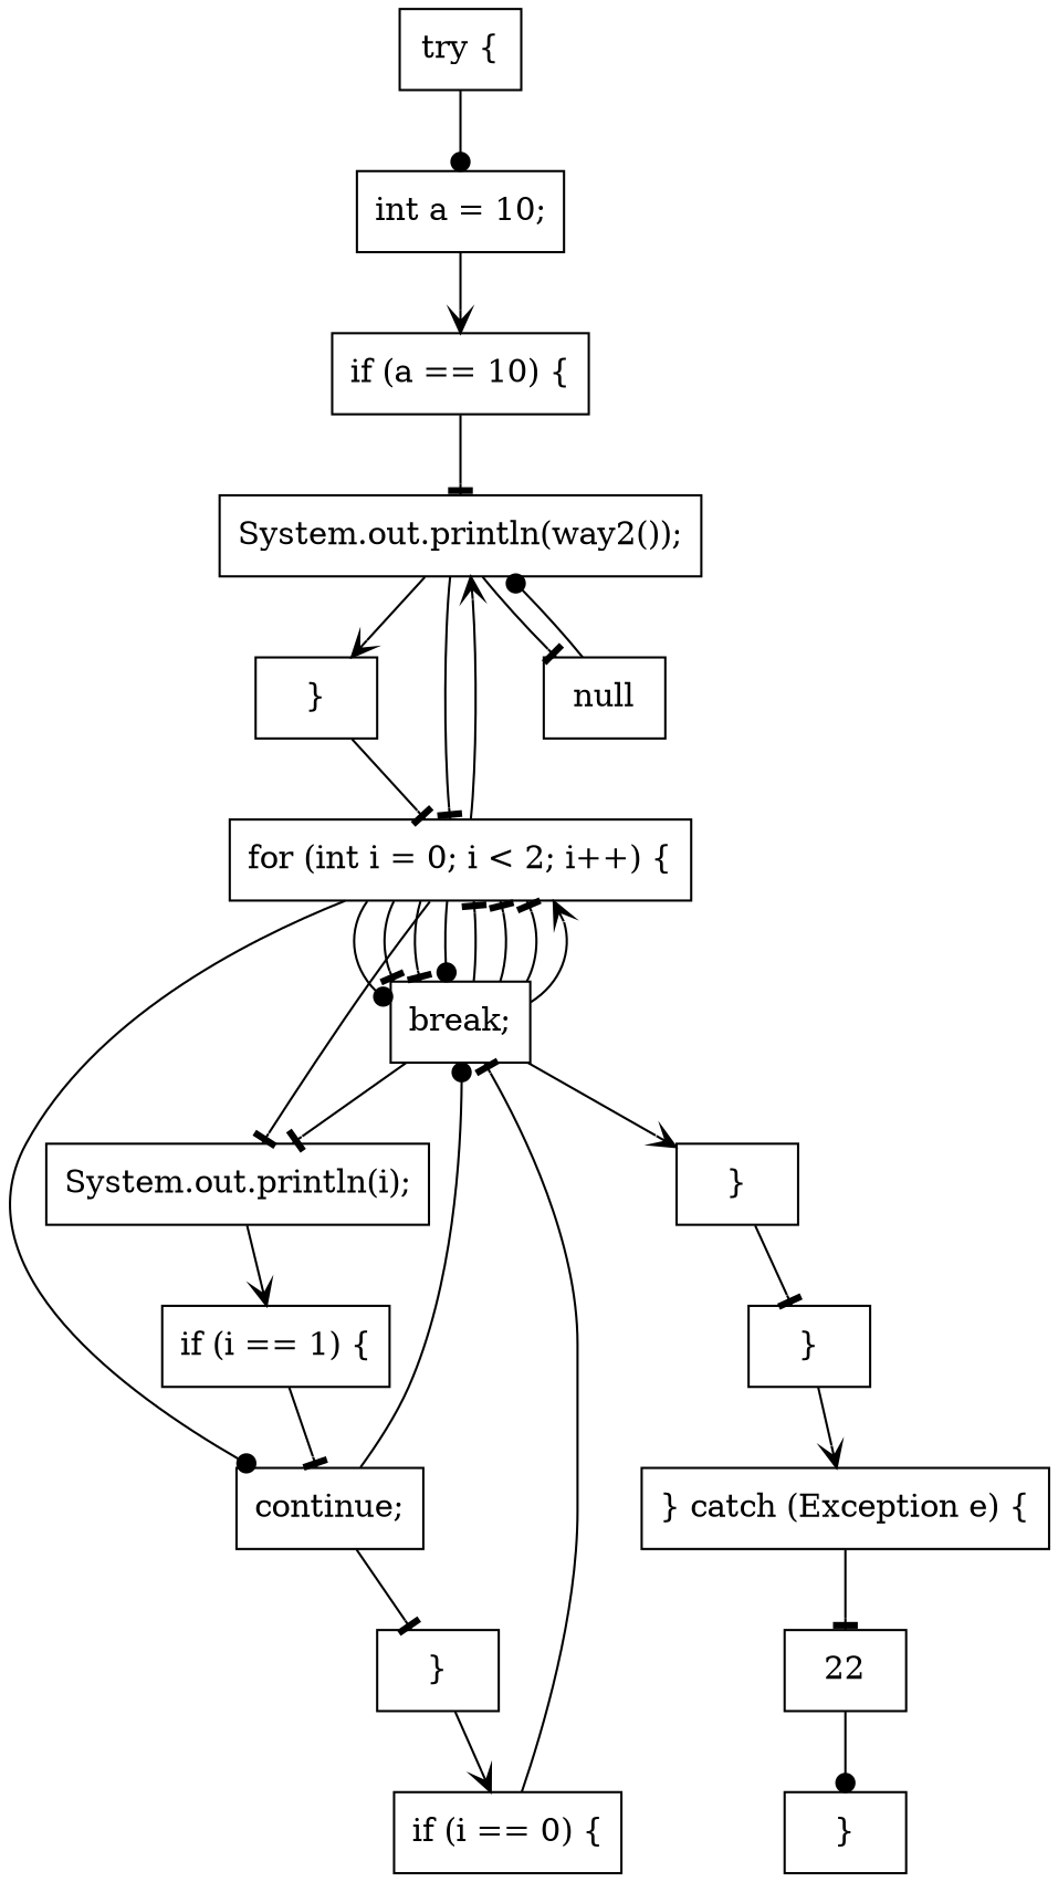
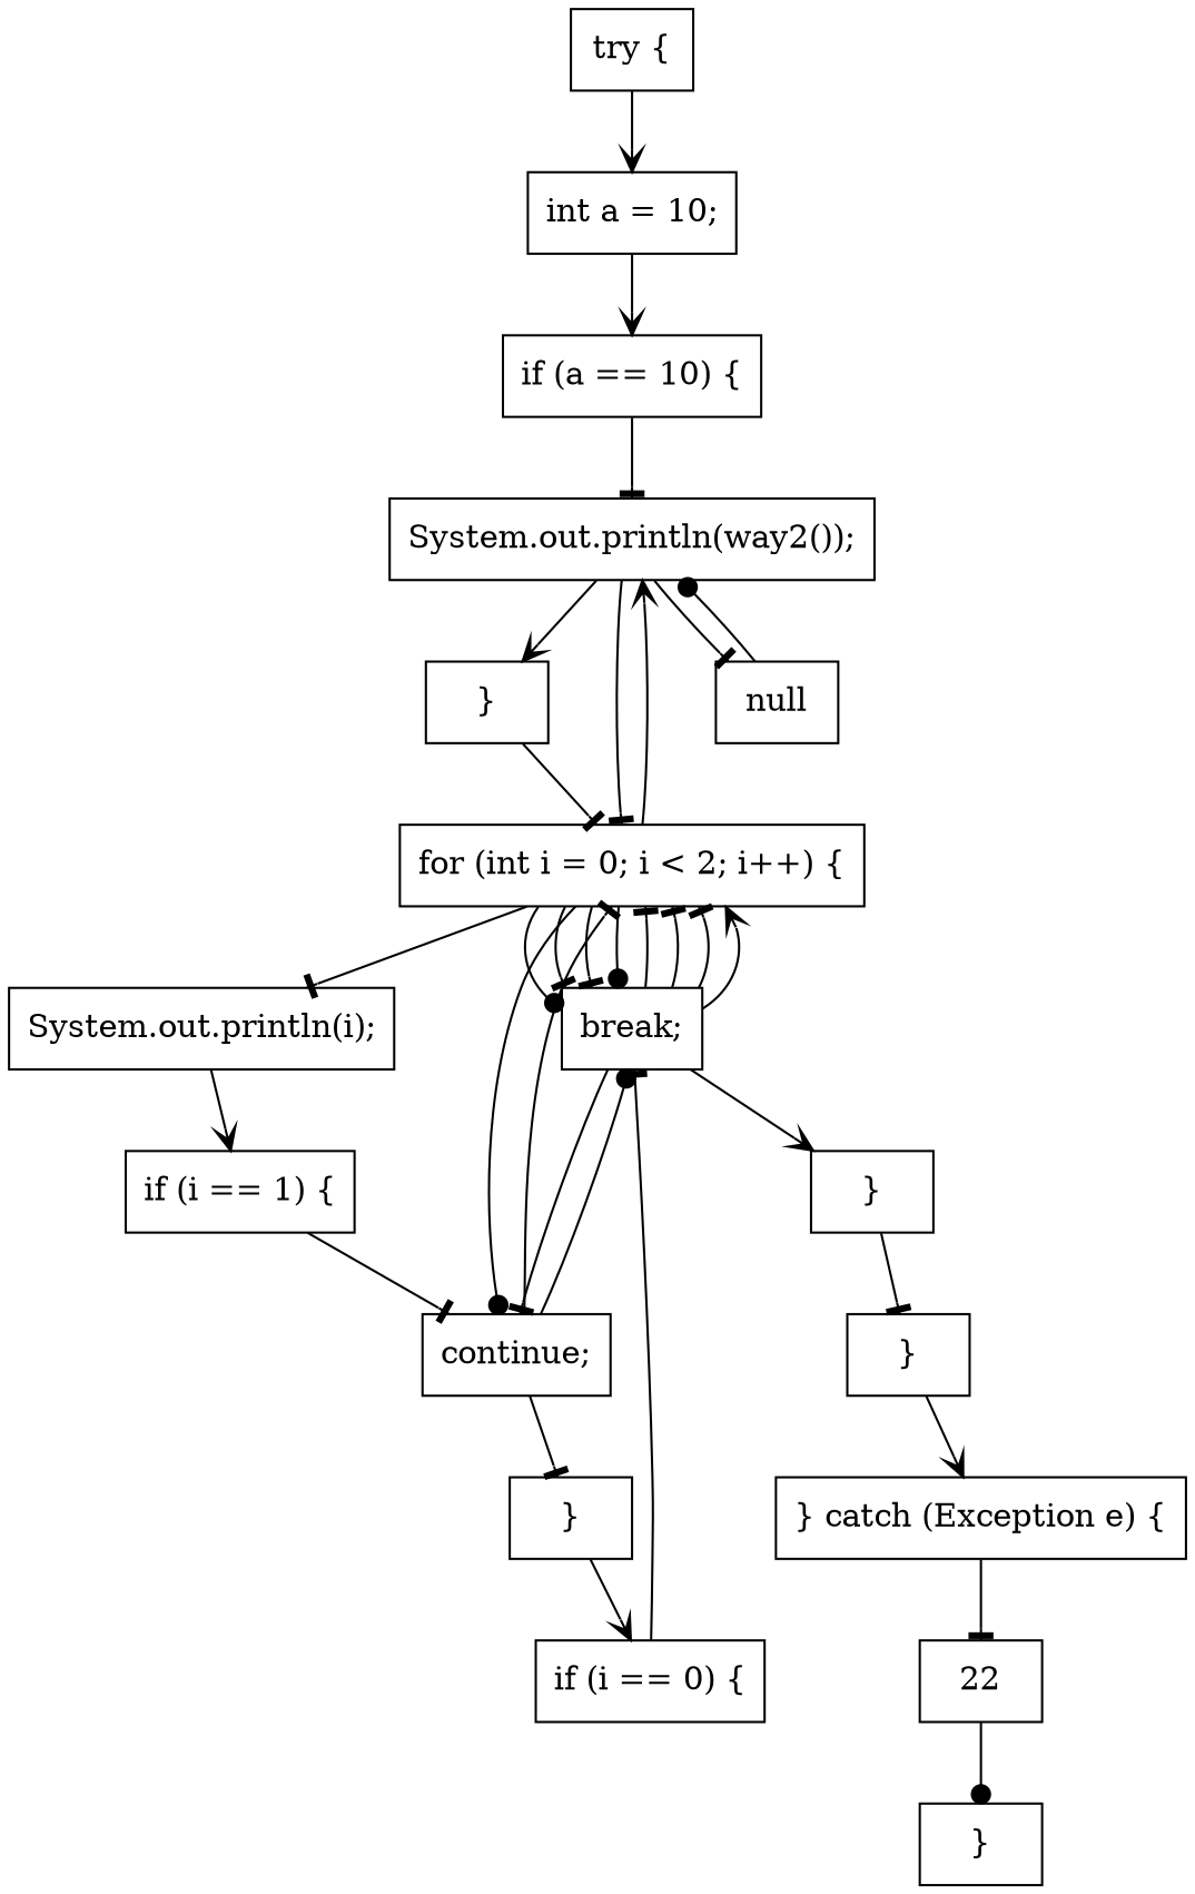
  digraph {
    node [shape=box]
    edge [arrowhead=tee]
    n1 [label="try {"]
    n2 [label="int a = 10;"]
    n3 [label="if (a == 10) {"]
    n4 [label="System.out.println(way2());"]
    n5 [label="}"]
    n6 [label="for (int i = 0; i < 2; i++) {"]
    null
    n8 [label="System.out.println(i);"]
    n9 [label="continue;"]
    n10 [label="break;"]
    n11 [label="if (i == 1) {"]
    n12 [label="}"]
    n13 [label="}"]
    n14 [label="if (i == 0) {"]
    n15 [label="}"]
    n16 [label="} catch (Exception e) {"]
    22
    n18 [label="}"]
-   n1 -> n2 [arrowhead=dot]
+   n1 -> n2 [arrowhead=vee]
    n2 -> n3 [arrowhead=vee]
    n3 -> n4
    n4 -> n5 [arrowhead=vee]
    n4 -> n6
    n4 -> null
    n5 -> n6
    n6 -> n4 [arrowhead=vee]
    n6 -> n8
    n6 -> n9 [arrowhead=dot]
    n6 -> n10 [arrowhead=dot]
    n6 -> n10
    n6 -> n10
    n6 -> n10 [arrowhead=dot]
    null -> n4 [arrowhead=dot]
    n8 -> n11 [arrowhead=vee]
+   n9 -> n6
    n9 -> n10 [arrowhead=dot]
    n9 -> n12
    n10 -> n6
    n10 -> n6
    n10 -> n6
    n10 -> n6 [arrowhead=vee]
-   n10 -> n8
+   n10 -> n9
    n10 -> n13 [arrowhead=vee]
    n11 -> n9
    n12 -> n14 [arrowhead=vee]
    n13 -> n15
    n14 -> n10
    n15 -> n16 [arrowhead=vee]
    n16 -> 22
    22 -> n18 [arrowhead=dot]
  }
